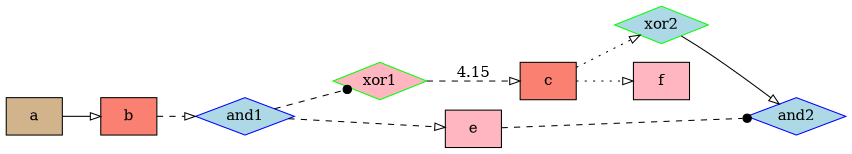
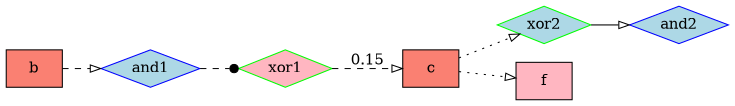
  digraph {
    rankdir=LR
    node [fillcolor=lightblue shape=box style=filled]
    edge [arrowhead=onormal style=dashed]
-   n1 [fillcolor=tan label=a]
    n2 [fillcolor=salmon label=b]
    n3 [color=blue label=and1 shape=diamond]
    n4 [color=green fillcolor=lightpink label=xor1 shape=diamond]
    n5 [fillcolor=salmon label=c]
    n6 [color=green label=xor2 shape=diamond]
    n7 [fillcolor=lightpink label=f]
    n8 [color=blue label=and2 shape=diamond]
-   n9 [fillcolor=lightpink label=e]
-   n1 -> n2 [style=solid]
    n2 -> n3
    n3 -> n4 [arrowhead=dot]
-   n3 -> n9
-   n4 -> n5 [label=4.15]
+   n4 -> n5 [label=0.15]
    n5 -> n6 [style=dotted]
    n5 -> n7 [style=dotted]
    n6 -> n8 [style=solid]
-   n9 -> n8 [arrowhead=dot]
  }
